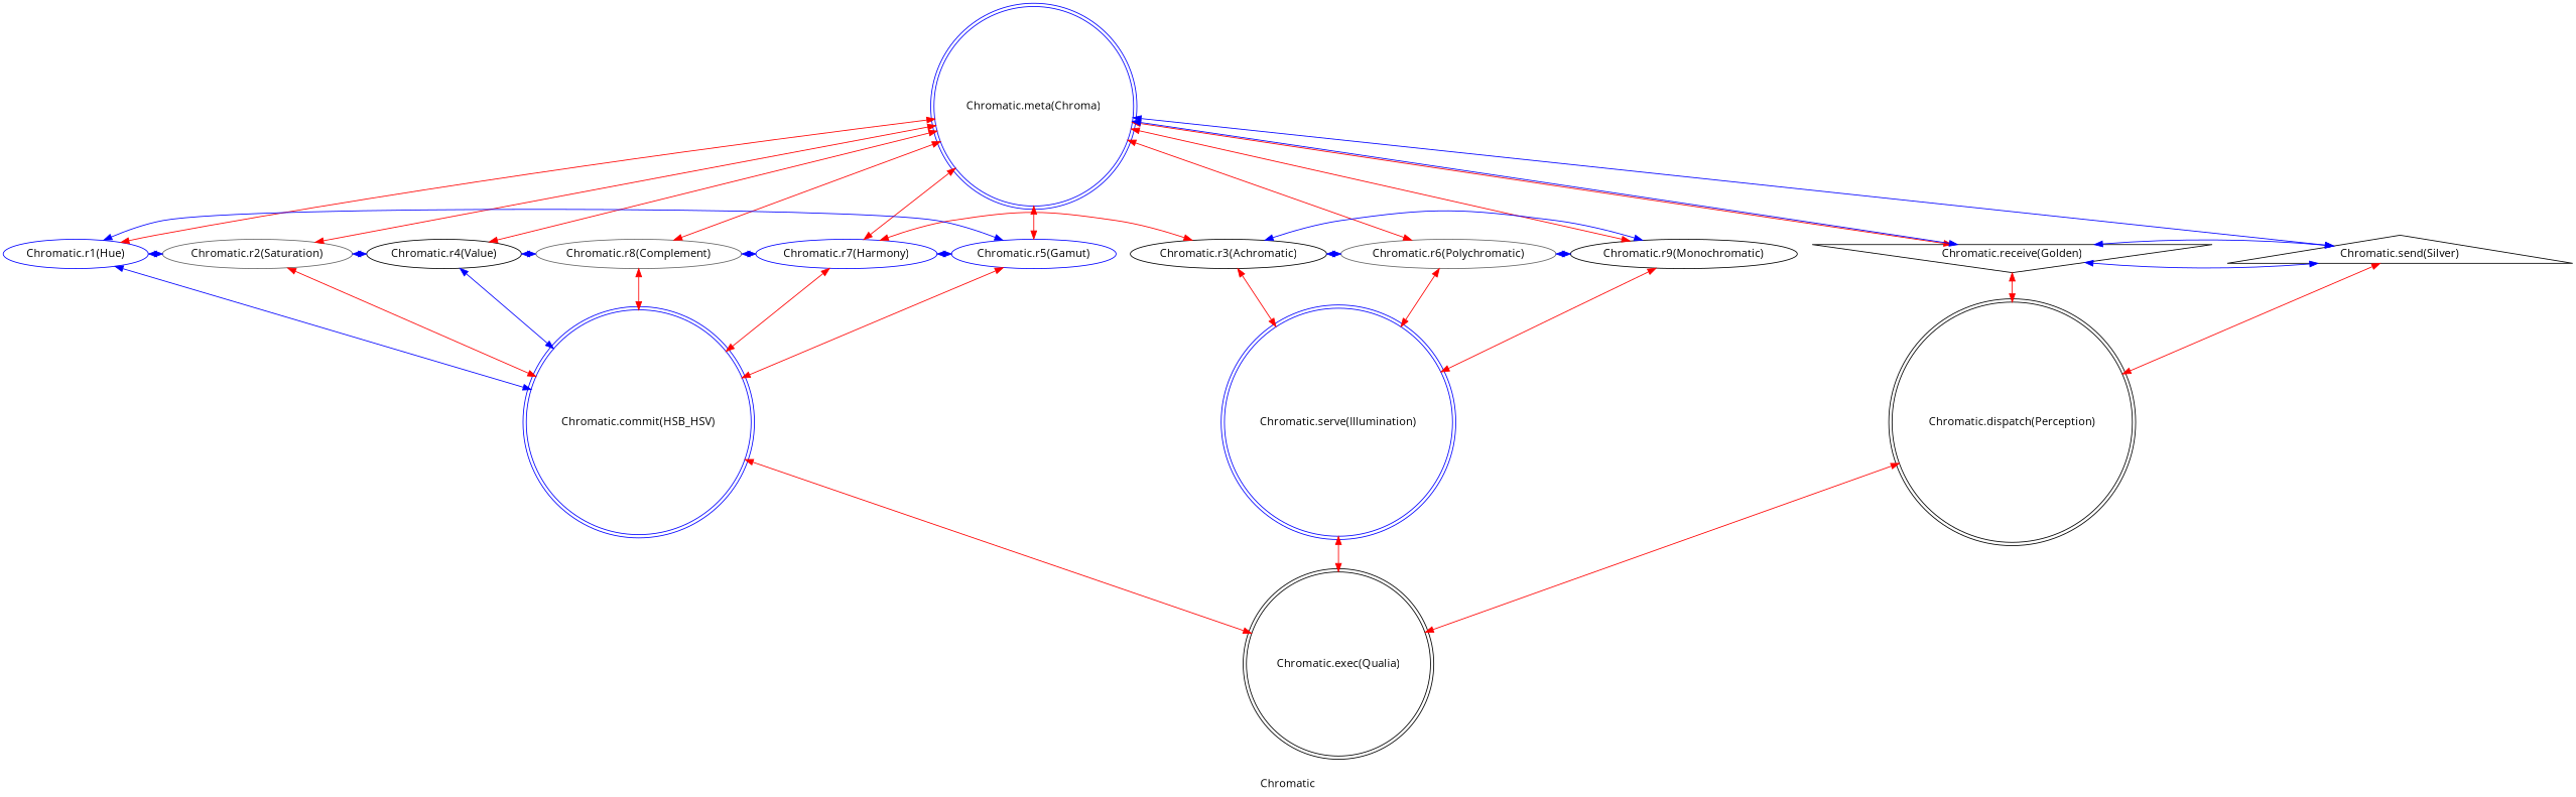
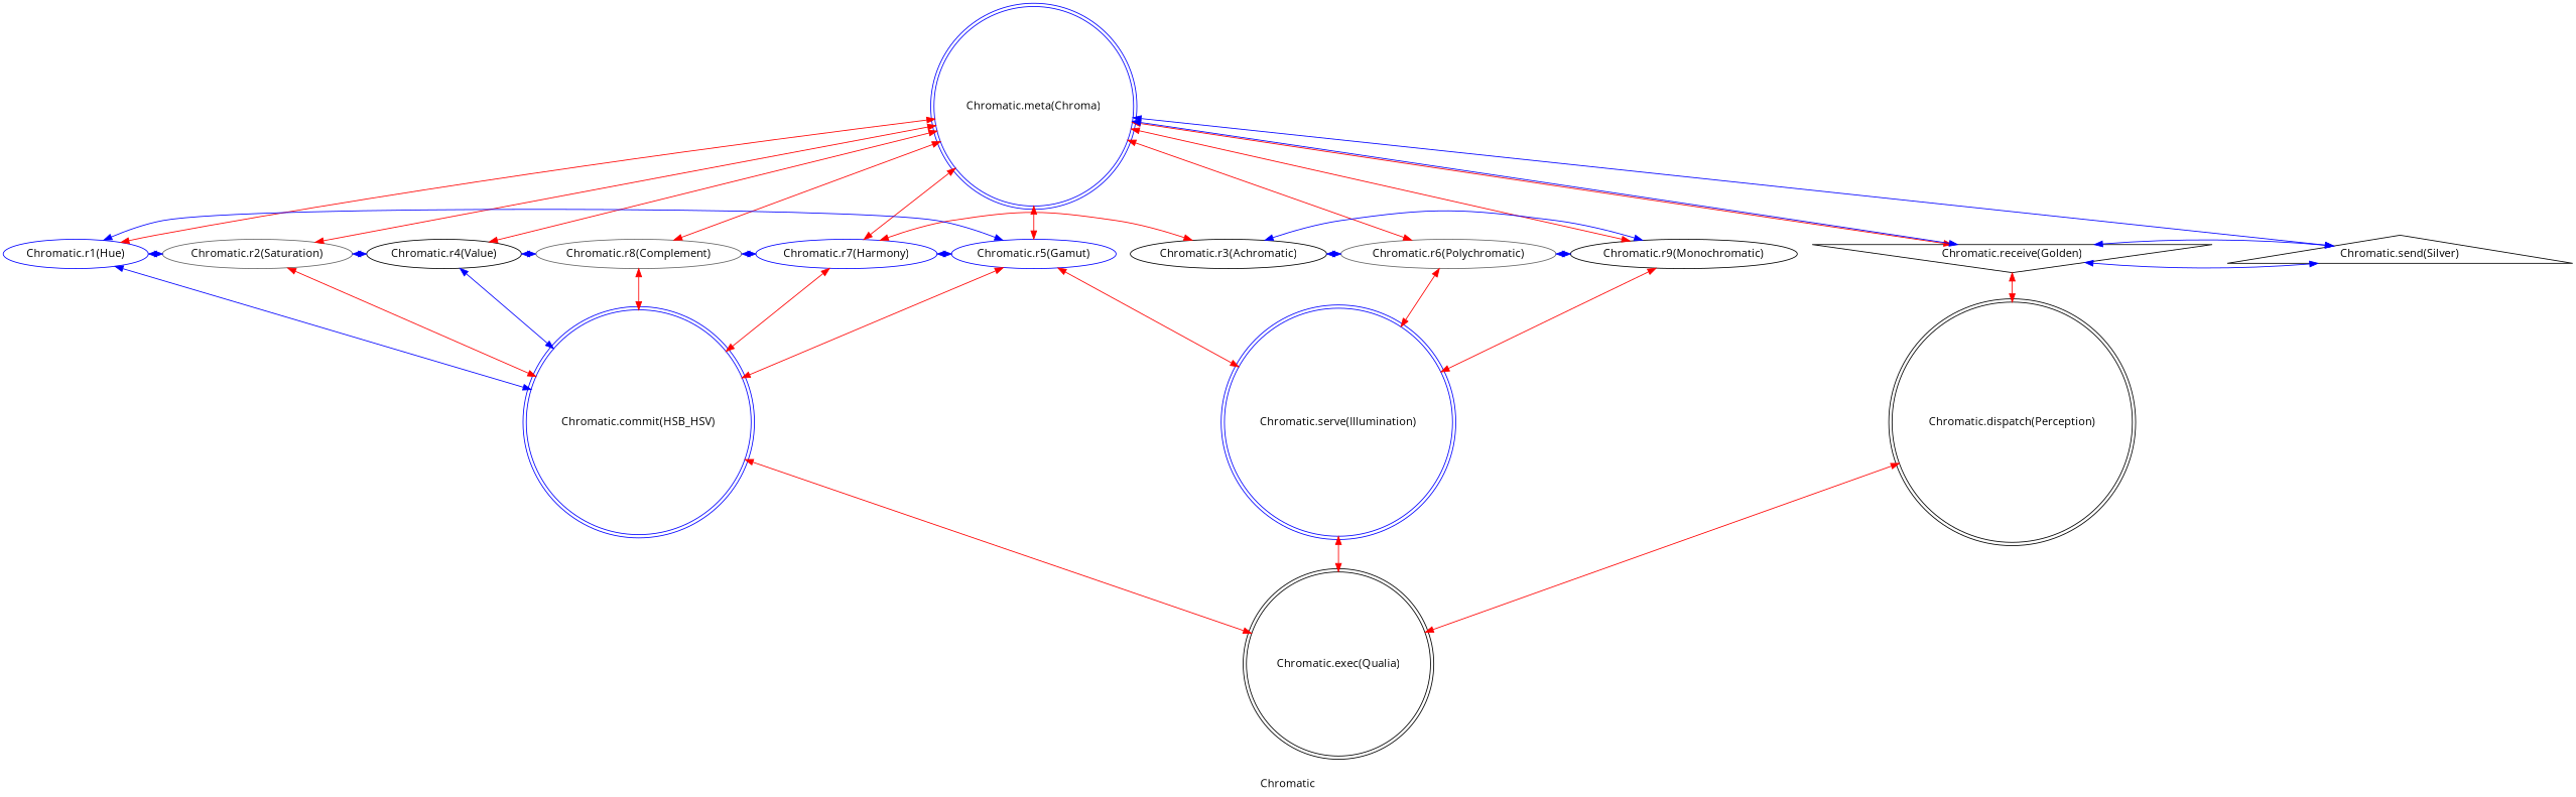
  strict digraph {
    fontname="Open Sans"
    label=Chromatic
    node [color=black fontname="Open Sans"]
    edge [color=red dir=both fontname="Open Sans"]
    n1 [color=blue label="Chromatic.meta(Chroma)" shape=doublecircle]
    n2 [color=blue label="Chromatic.r1(Hue)"]
    n3 [color=gray40 label="Chromatic.r2(Saturation)"]
    n4 [label="Chromatic.r4(Value)"]
    n5 [color=gray40 label="Chromatic.r8(Complement)"]
    n6 [color=blue label="Chromatic.r7(Harmony)"]
    n7 [color=blue label="Chromatic.r5(Gamut)"]
    n8 [label="Chromatic.r3(Achromatic)"]
    n9 [color=gray40 label="Chromatic.r6(Polychromatic)"]
    n10 [label="Chromatic.r9(Monochromatic)"]
    n11 [label="Chromatic.receive(Golden)" shape=invtriangle]
    n12 [label="Chromatic.send(Silver)" shape=triangle]
    n13 [label="Chromatic.dispatch(Perception)" shape=doublecircle]
    n14 [color=blue label="Chromatic.commit(HSB_HSV)" shape=doublecircle]
    n15 [color=blue label="Chromatic.serve(Illumination)" shape=doublecircle]
    n16 [label="Chromatic.exec(Qualia)" shape=doublecircle]
    subgraph sub_1 {
      rank=same
      n1
    }
    subgraph sub_2 {
      rank=same
      n2
      n3
      n4
      n5
      n6
      n7
      n8
      n9
      n10
      n11
      n12
    }
    subgraph sub_3 {
      rank=same
      n13
      n14
      n15
    }
    subgraph sub_4 {
      rank=same
      n16
    }
    n1 -> n2
    n1 -> n3
    n1 -> n4
    n1 -> n5
    n1 -> n6
    n1 -> n7
    n1 -> n9
    n1 -> n10
    n1 -> n11
    n1 -> n12 [color=blue]
    n2 -> n3 [color=blue]
    n2 -> n14 [color=blue]
    n3 -> n4 [color=blue]
    n3 -> n14
    n4 -> n5 [color=blue]
    n4 -> n14 [color=blue]
    n5 -> n6 [color=blue]
    n5 -> n14
    n6 -> n7 [color=blue]
    n6 -> n8
    n6 -> n14
    n7 -> n2 [color=blue]
    n7 -> n14
    n8 -> n9 [color=blue]
-   n8 -> n15
+   n7 -> n15
    n9 -> n10 [color=blue]
    n9 -> n15
    n10 -> n8 [color=blue]
    n10 -> n15
    n11 -> n1 [color=blue]
    n11 -> n12 [color=blue]
    n11 -> n13
    n12 -> n11 [color=blue]
-   n12 -> n13
    n13 -> n16
    n14 -> n16
    n15 -> n16
  }
